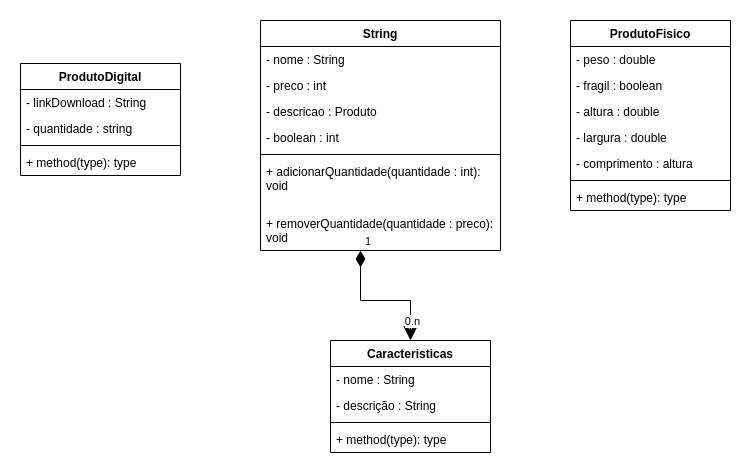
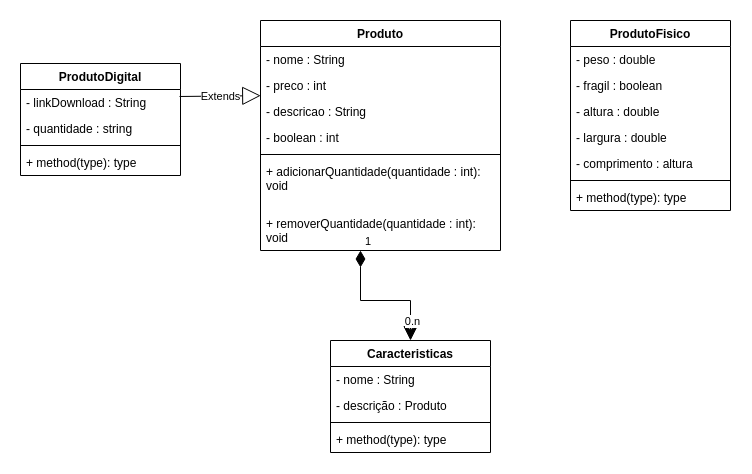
  <mxCell id="0" />
  <mxCell id="1" parent="0" />
- <mxCell id="2" value="String" style="swimlane;fontStyle=1;align=center;verticalAlign=top;childLayout=stackLayout;horizontal=1;startSize=26;horizontalStack=0;resizeParent=1;resizeParentMax=0;resizeLast=0;collapsible=1;marginBottom=0;whiteSpace=wrap;html=1;" vertex="1" parent="1"><mxGeometry x="260" y="20" width="240" height="230" as="geometry" /></mxCell>
+ <mxCell id="2" value="Produto" style="swimlane;fontStyle=1;align=center;verticalAlign=top;childLayout=stackLayout;horizontal=1;startSize=26;horizontalStack=0;resizeParent=1;resizeParentMax=0;resizeLast=0;collapsible=1;marginBottom=0;whiteSpace=wrap;html=1;" vertex="1" parent="1"><mxGeometry x="260" y="20" width="240" height="230" as="geometry" /></mxCell>
  <mxCell id="3" value="- nome : String" style="text;strokeColor=none;fillColor=none;align=left;verticalAlign=top;spacingLeft=4;spacingRight=4;overflow=hidden;rotatable=0;points=[[0,0.5],[1,0.5]];portConstraint=eastwest;whiteSpace=wrap;html=1;" vertex="1" parent="2"><mxGeometry y="26" width="240" height="26" as="geometry" /></mxCell>
  <mxCell id="4" value="- preco : int" style="text;strokeColor=none;fillColor=none;align=left;verticalAlign=top;spacingLeft=4;spacingRight=4;overflow=hidden;rotatable=0;points=[[0,0.5],[1,0.5]];portConstraint=eastwest;whiteSpace=wrap;html=1;" vertex="1" parent="2"><mxGeometry y="52" width="240" height="26" as="geometry" /></mxCell>
- <mxCell id="5" value="- descricao : Produto" style="text;strokeColor=none;fillColor=none;align=left;verticalAlign=top;spacingLeft=4;spacingRight=4;overflow=hidden;rotatable=0;points=[[0,0.5],[1,0.5]];portConstraint=eastwest;whiteSpace=wrap;html=1;" vertex="1" parent="2"><mxGeometry y="78" width="240" height="26" as="geometry" /></mxCell>
+ <mxCell id="5" value="- descricao : String" style="text;strokeColor=none;fillColor=none;align=left;verticalAlign=top;spacingLeft=4;spacingRight=4;overflow=hidden;rotatable=0;points=[[0,0.5],[1,0.5]];portConstraint=eastwest;whiteSpace=wrap;html=1;" vertex="1" parent="2"><mxGeometry y="78" width="240" height="26" as="geometry" /></mxCell>
  <mxCell id="6" value="- boolean : int" style="text;strokeColor=none;fillColor=none;align=left;verticalAlign=top;spacingLeft=4;spacingRight=4;overflow=hidden;rotatable=0;points=[[0,0.5],[1,0.5]];portConstraint=eastwest;whiteSpace=wrap;html=1;" vertex="1" parent="2"><mxGeometry y="104" width="240" height="26" as="geometry" /></mxCell>
  <mxCell id="7" value="" style="line;strokeWidth=1;fillColor=none;align=left;verticalAlign=middle;spacingTop=-1;spacingLeft=3;spacingRight=3;rotatable=0;labelPosition=right;points=[];portConstraint=eastwest;strokeColor=inherit;" vertex="1" parent="2"><mxGeometry y="130" width="240" height="8" as="geometry" /></mxCell>
  <mxCell id="8" value="+ adicionarQuantidade(quantidade : int): void" style="text;strokeColor=none;fillColor=none;align=left;verticalAlign=top;spacingLeft=4;spacingRight=4;overflow=hidden;rotatable=0;points=[[0,0.5],[1,0.5]];portConstraint=eastwest;whiteSpace=wrap;html=1;" vertex="1" parent="2"><mxGeometry y="138" width="240" height="52" as="geometry" /></mxCell>
- <mxCell id="9" value="+ removerQuantidade(quantidade : preco): void" style="text;strokeColor=none;fillColor=none;align=left;verticalAlign=top;spacingLeft=4;spacingRight=4;overflow=hidden;rotatable=0;points=[[0,0.5],[1,0.5]];portConstraint=eastwest;whiteSpace=wrap;html=1;" vertex="1" parent="2"><mxGeometry y="190" width="240" height="40" as="geometry" /></mxCell>
+ <mxCell id="9" value="+ removerQuantidade(quantidade : int): void" style="text;strokeColor=none;fillColor=none;align=left;verticalAlign=top;spacingLeft=4;spacingRight=4;overflow=hidden;rotatable=0;points=[[0,0.5],[1,0.5]];portConstraint=eastwest;whiteSpace=wrap;html=1;" vertex="1" parent="2"><mxGeometry y="190" width="240" height="40" as="geometry" /></mxCell>
  <mxCell id="10" value="ProdutoFisico" style="swimlane;fontStyle=1;align=center;verticalAlign=top;childLayout=stackLayout;horizontal=1;startSize=26;horizontalStack=0;resizeParent=1;resizeParentMax=0;resizeLast=0;collapsible=1;marginBottom=0;whiteSpace=wrap;html=1;" vertex="1" parent="1"><mxGeometry x="570" y="20" width="160" height="190" as="geometry" /></mxCell>
  <mxCell id="11" value="- peso : double" style="text;strokeColor=none;fillColor=none;align=left;verticalAlign=top;spacingLeft=4;spacingRight=4;overflow=hidden;rotatable=0;points=[[0,0.5],[1,0.5]];portConstraint=eastwest;whiteSpace=wrap;html=1;" vertex="1" parent="10"><mxGeometry y="26" width="160" height="26" as="geometry" /></mxCell>
  <mxCell id="12" value="- fragil : boolean" style="text;strokeColor=none;fillColor=none;align=left;verticalAlign=top;spacingLeft=4;spacingRight=4;overflow=hidden;rotatable=0;points=[[0,0.5],[1,0.5]];portConstraint=eastwest;whiteSpace=wrap;html=1;" vertex="1" parent="10"><mxGeometry y="52" width="160" height="26" as="geometry" /></mxCell>
  <mxCell id="13" value="- altura : double" style="text;strokeColor=none;fillColor=none;align=left;verticalAlign=top;spacingLeft=4;spacingRight=4;overflow=hidden;rotatable=0;points=[[0,0.5],[1,0.5]];portConstraint=eastwest;whiteSpace=wrap;html=1;" vertex="1" parent="10"><mxGeometry y="78" width="160" height="26" as="geometry" /></mxCell>
  <mxCell id="14" value="- largura : double" style="text;strokeColor=none;fillColor=none;align=left;verticalAlign=top;spacingLeft=4;spacingRight=4;overflow=hidden;rotatable=0;points=[[0,0.5],[1,0.5]];portConstraint=eastwest;whiteSpace=wrap;html=1;" vertex="1" parent="10"><mxGeometry y="104" width="160" height="26" as="geometry" /></mxCell>
  <mxCell id="15" value="- comprimento : altura" style="text;strokeColor=none;fillColor=none;align=left;verticalAlign=top;spacingLeft=4;spacingRight=4;overflow=hidden;rotatable=0;points=[[0,0.5],[1,0.5]];portConstraint=eastwest;whiteSpace=wrap;html=1;" vertex="1" parent="10"><mxGeometry y="130" width="160" height="26" as="geometry" /></mxCell>
  <mxCell id="16" value="" style="line;strokeWidth=1;fillColor=none;align=left;verticalAlign=middle;spacingTop=-1;spacingLeft=3;spacingRight=3;rotatable=0;labelPosition=right;points=[];portConstraint=eastwest;strokeColor=inherit;" vertex="1" parent="10"><mxGeometry y="156" width="160" height="8" as="geometry" /></mxCell>
  <mxCell id="17" value="+ method(type): type" style="text;strokeColor=none;fillColor=none;align=left;verticalAlign=top;spacingLeft=4;spacingRight=4;overflow=hidden;rotatable=0;points=[[0,0.5],[1,0.5]];portConstraint=eastwest;whiteSpace=wrap;html=1;" vertex="1" parent="10"><mxGeometry y="164" width="160" height="26" as="geometry" /></mxCell>
  <mxCell id="18" value="ProdutoDigital" style="swimlane;fontStyle=1;align=center;verticalAlign=top;childLayout=stackLayout;horizontal=1;startSize=26;horizontalStack=0;resizeParent=1;resizeParentMax=0;resizeLast=0;collapsible=1;marginBottom=0;whiteSpace=wrap;html=1;" vertex="1" parent="1"><mxGeometry x="20" y="63" width="160" height="112" as="geometry" /></mxCell>
  <mxCell id="19" value="- linkDownload : String" style="text;strokeColor=none;fillColor=none;align=left;verticalAlign=top;spacingLeft=4;spacingRight=4;overflow=hidden;rotatable=0;points=[[0,0.5],[1,0.5]];portConstraint=eastwest;whiteSpace=wrap;html=1;" vertex="1" parent="18"><mxGeometry y="26" width="160" height="26" as="geometry" /></mxCell>
  <mxCell id="20" value="- quantidade : string" style="text;strokeColor=none;fillColor=none;align=left;verticalAlign=top;spacingLeft=4;spacingRight=4;overflow=hidden;rotatable=0;points=[[0,0.5],[1,0.5]];portConstraint=eastwest;whiteSpace=wrap;html=1;" vertex="1" parent="18"><mxGeometry y="52" width="160" height="26" as="geometry" /></mxCell>
  <mxCell id="21" value="" style="line;strokeWidth=1;fillColor=none;align=left;verticalAlign=middle;spacingTop=-1;spacingLeft=3;spacingRight=3;rotatable=0;labelPosition=right;points=[];portConstraint=eastwest;strokeColor=inherit;" vertex="1" parent="18"><mxGeometry y="78" width="160" height="8" as="geometry" /></mxCell>
  <mxCell id="22" value="+ method(type): type" style="text;strokeColor=none;fillColor=none;align=left;verticalAlign=top;spacingLeft=4;spacingRight=4;overflow=hidden;rotatable=0;points=[[0,0.5],[1,0.5]];portConstraint=eastwest;whiteSpace=wrap;html=1;" vertex="1" parent="18"><mxGeometry y="86" width="160" height="26" as="geometry" /></mxCell>
+ <mxCell id="23" value="Extends" style="endArrow=block;endSize=16;endFill=0;html=1;rounded=0;exitX=0.994;exitY=0.269;exitDx=0;exitDy=0;exitPerimeter=0;entryX=0.001;entryY=0.891;entryDx=0;entryDy=0;entryPerimeter=0;" edge="1" parent="1" source="19" target="4"><mxGeometry width="160" relative="1" as="geometry"><mxPoint x="200" y="50" as="sourcePoint" /><mxPoint x="260" y="92" as="targetPoint" /></mxGeometry></mxCell>
  <mxCell id="24" value="Caracteristicas" style="swimlane;fontStyle=1;align=center;verticalAlign=top;childLayout=stackLayout;horizontal=1;startSize=26;horizontalStack=0;resizeParent=1;resizeParentMax=0;resizeLast=0;collapsible=1;marginBottom=0;whiteSpace=wrap;html=1;" vertex="1" parent="1"><mxGeometry x="330" y="340" width="160" height="112" as="geometry" /></mxCell>
  <mxCell id="25" value="- nome : String" style="text;strokeColor=none;fillColor=none;align=left;verticalAlign=top;spacingLeft=4;spacingRight=4;overflow=hidden;rotatable=0;points=[[0,0.5],[1,0.5]];portConstraint=eastwest;whiteSpace=wrap;html=1;" vertex="1" parent="24"><mxGeometry y="26" width="160" height="26" as="geometry" /></mxCell>
- <mxCell id="26" value="- descrição : String" style="text;strokeColor=none;fillColor=none;align=left;verticalAlign=top;spacingLeft=4;spacingRight=4;overflow=hidden;rotatable=0;points=[[0,0.5],[1,0.5]];portConstraint=eastwest;whiteSpace=wrap;html=1;" vertex="1" parent="24"><mxGeometry y="52" width="160" height="26" as="geometry" /></mxCell>
+ <mxCell id="26" value="- descrição : Produto" style="text;strokeColor=none;fillColor=none;align=left;verticalAlign=top;spacingLeft=4;spacingRight=4;overflow=hidden;rotatable=0;points=[[0,0.5],[1,0.5]];portConstraint=eastwest;whiteSpace=wrap;html=1;" vertex="1" parent="24"><mxGeometry y="52" width="160" height="26" as="geometry" /></mxCell>
  <mxCell id="27" value="" style="line;strokeWidth=1;fillColor=none;align=left;verticalAlign=middle;spacingTop=-1;spacingLeft=3;spacingRight=3;rotatable=0;labelPosition=right;points=[];portConstraint=eastwest;strokeColor=inherit;" vertex="1" parent="24"><mxGeometry y="78" width="160" height="8" as="geometry" /></mxCell>
  <mxCell id="28" value="+ method(type): type" style="text;strokeColor=none;fillColor=none;align=left;verticalAlign=top;spacingLeft=4;spacingRight=4;overflow=hidden;rotatable=0;points=[[0,0.5],[1,0.5]];portConstraint=eastwest;whiteSpace=wrap;html=1;" vertex="1" parent="24"><mxGeometry y="86" width="160" height="26" as="geometry" /></mxCell>
  <mxCell id="29" value="1" style="endArrow=classic;html=1;endSize=12;startArrow=diamondThin;startSize=14;startFill=1;edgeStyle=orthogonalEdgeStyle;align=left;verticalAlign=bottom;rounded=0;entryX=0.5;entryY=0;entryDx=0;entryDy=0;" edge="1" parent="1" source="9" target="24"><mxGeometry x="-1" y="3" relative="1" as="geometry"><mxPoint x="360" y="250" as="sourcePoint" /><mxPoint x="420" y="380" as="targetPoint" /><Array as="points"><mxPoint x="360" y="300" /><mxPoint x="410" y="300" /></Array></mxGeometry></mxCell>
  <mxCell id="30" value="0.n" style="edgeLabel;html=1;align=center;verticalAlign=middle;resizable=0;points=[];" vertex="1" connectable="0" parent="29"><mxGeometry x="0.713" y="1" relative="1" as="geometry"><mxPoint as="offset" /></mxGeometry></mxCell>
